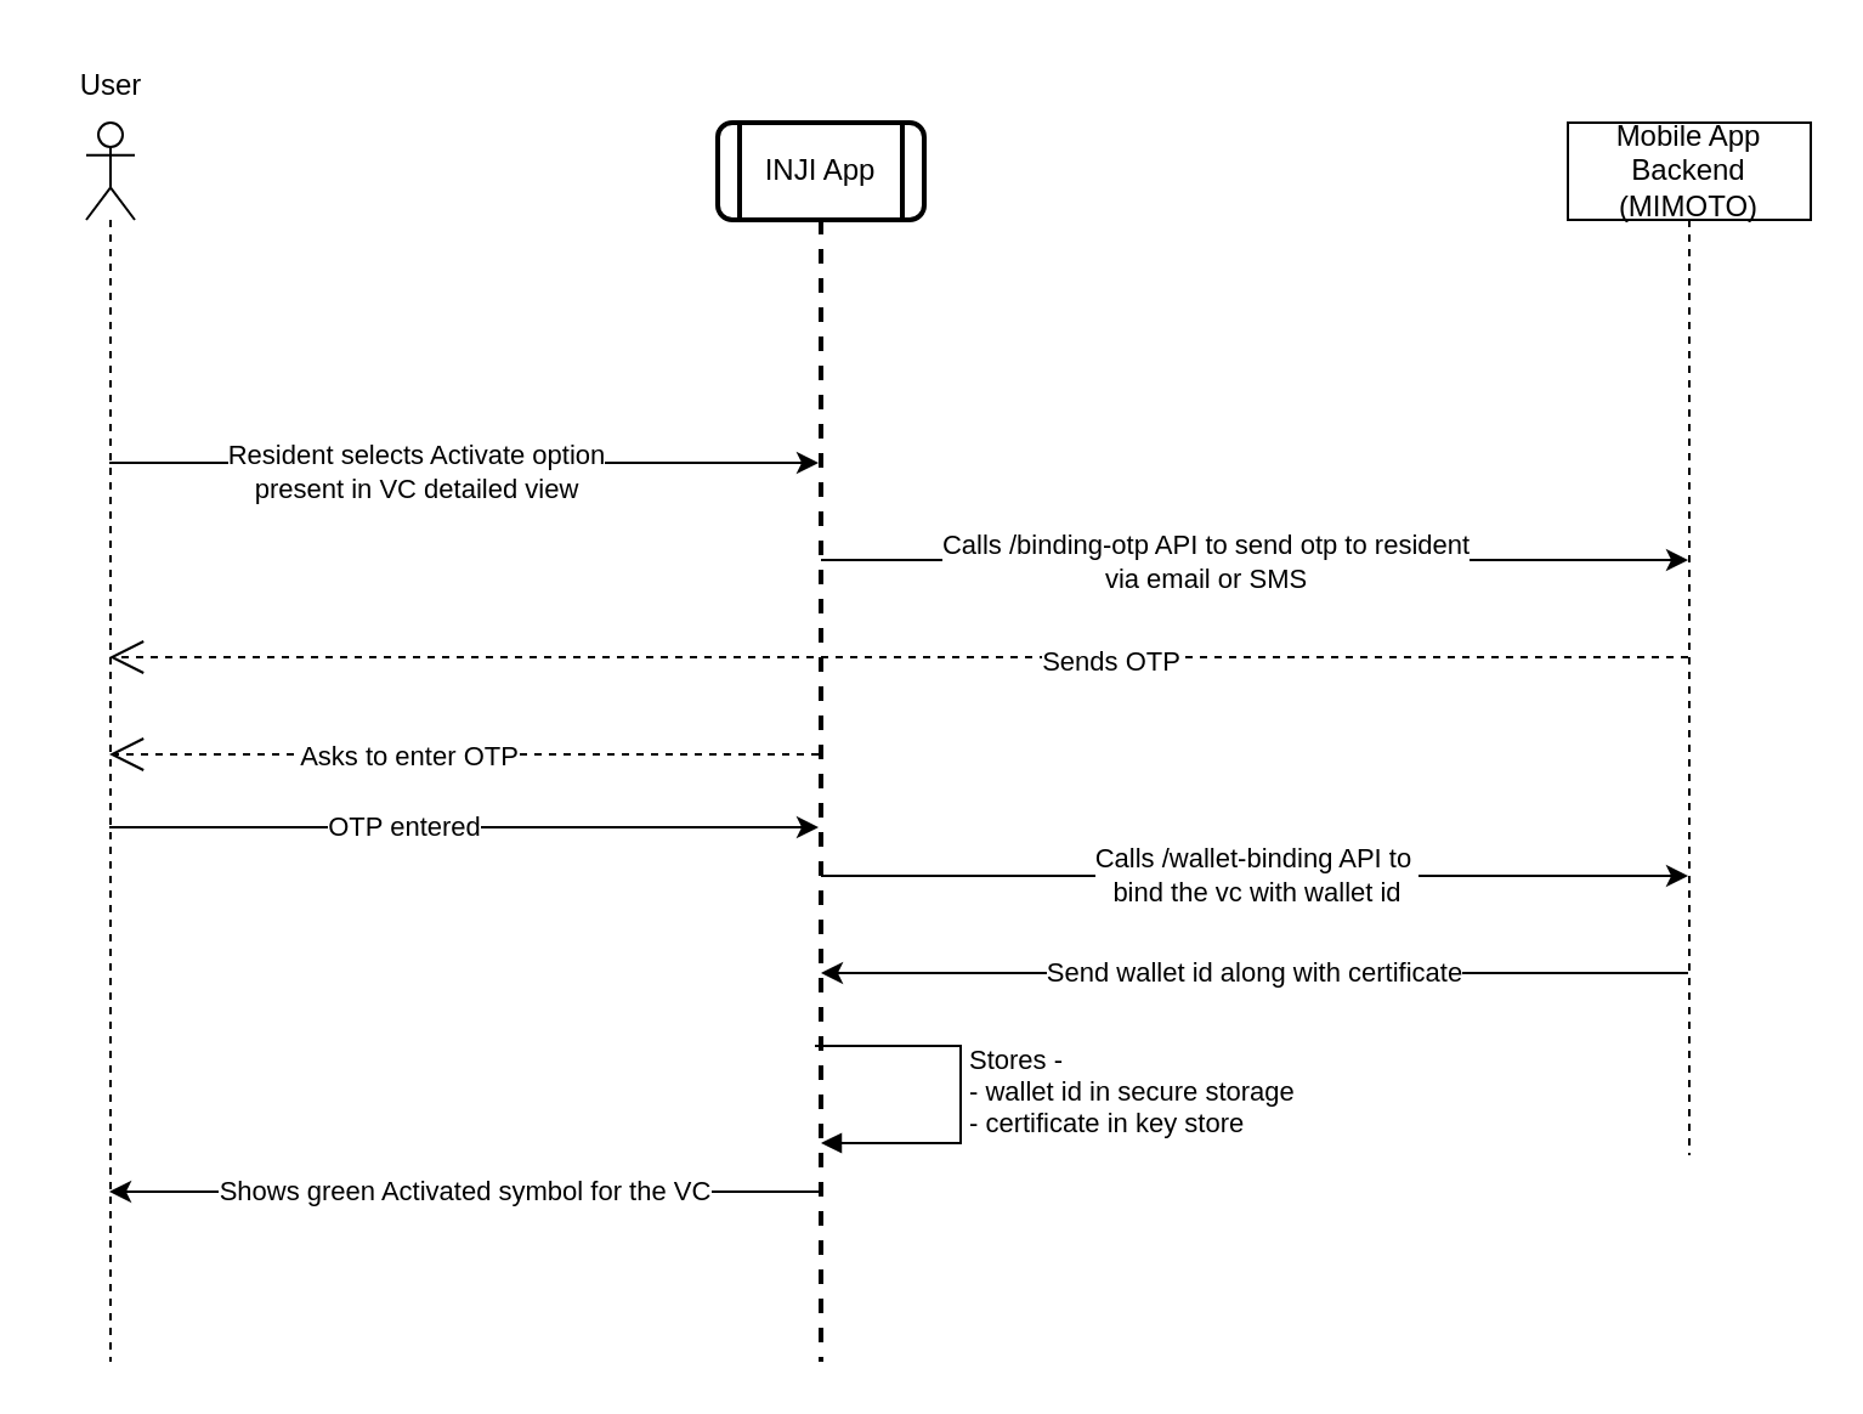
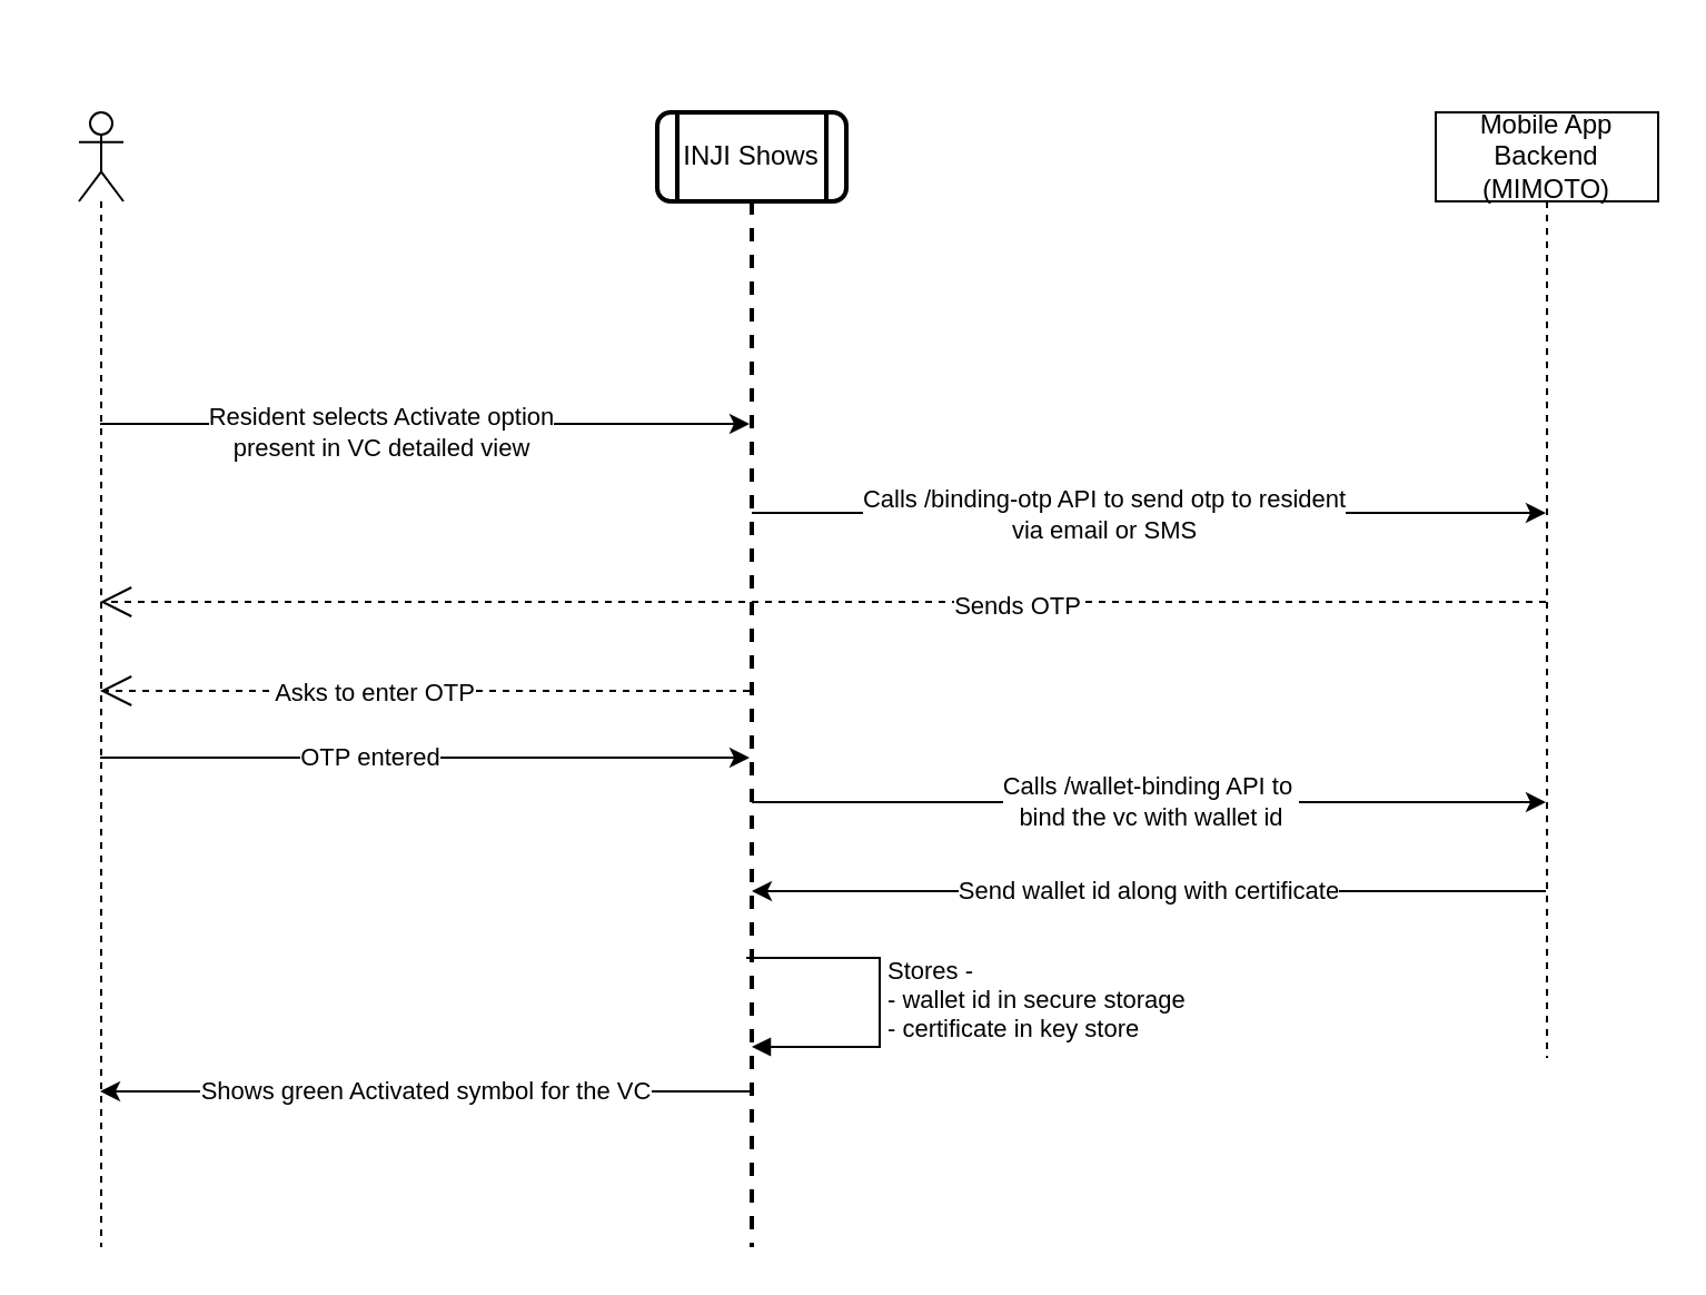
  <mxCell id="0" />
  <mxCell id="1" parent="0" />
  <mxCell id="2" style="edgeStyle=elbowEdgeStyle;rounded=0;orthogonalLoop=1;jettySize=auto;html=1;elbow=vertical;curved=0;" edge="1" parent="1" source="5" target="13"><mxGeometry relative="1" as="geometry"><Array as="points"><mxPoint x="215" y="190" /></Array></mxGeometry></mxCell>
  <mxCell id="3" value="Resident selects Activate option&lt;br&gt;present in VC detailed view" style="edgeLabel;html=1;align=center;verticalAlign=middle;resizable=0;points=[];" vertex="1" connectable="0" parent="2"><mxGeometry x="-0.14" y="-3" relative="1" as="geometry"><mxPoint as="offset" /></mxGeometry></mxCell>
  <mxCell id="4" value="OTP entered" style="edgeStyle=elbowEdgeStyle;rounded=0;orthogonalLoop=1;jettySize=auto;html=1;elbow=vertical;curved=0;" edge="1" parent="1" source="5" target="13"><mxGeometry x="-0.175" relative="1" as="geometry"><Array as="points"><mxPoint x="205" y="340" /></Array><mxPoint x="1" as="offset" /></mxGeometry></mxCell>
  <mxCell id="5" value="" style="shape=umlLifeline;perimeter=lifelinePerimeter;whiteSpace=wrap;html=1;container=1;dropTarget=0;collapsible=0;recursiveResize=0;outlineConnect=0;portConstraint=eastwest;newEdgeStyle={&quot;edgeStyle&quot;:&quot;elbowEdgeStyle&quot;,&quot;elbow&quot;:&quot;vertical&quot;,&quot;curved&quot;:0,&quot;rounded&quot;:0};participant=umlActor;fontStyle=0" parent="1" vertex="1"><mxGeometry x="35" y="50" width="20" height="510" as="geometry" /></mxCell>
- <mxCell id="6" value="User" style="text;html=1;align=center;verticalAlign=middle;resizable=0;points=[];autosize=1;strokeColor=none;fillColor=none;" parent="1" vertex="1"><mxGeometry x="20" y="20" width="50" height="30" as="geometry" /></mxCell>
  <mxCell id="7" style="edgeStyle=elbowEdgeStyle;rounded=0;orthogonalLoop=1;jettySize=auto;html=1;elbow=vertical;curved=0;" edge="1" parent="1" source="13" target="17"><mxGeometry relative="1" as="geometry"><Array as="points"><mxPoint x="545" y="230" /></Array></mxGeometry></mxCell>
  <mxCell id="8" value="Calls&amp;nbsp;/binding-otp API to send otp to resident&lt;br&gt;via email or SMS" style="edgeLabel;html=1;align=center;verticalAlign=middle;resizable=0;points=[];" vertex="1" connectable="0" parent="7"><mxGeometry x="-0.263" y="1" relative="1" as="geometry"><mxPoint x="26" y="1" as="offset" /></mxGeometry></mxCell>
  <mxCell id="9" style="edgeStyle=elbowEdgeStyle;rounded=1;orthogonalLoop=1;jettySize=auto;html=1;elbow=horizontal;curved=0;endArrow=open;endSize=12;dashed=1;" edge="1" parent="1" source="13" target="5"><mxGeometry relative="1" as="geometry"><Array as="points"><mxPoint x="125" y="310" /></Array></mxGeometry></mxCell>
  <mxCell id="10" value="Asks to enter OTP" style="edgeLabel;html=1;align=center;verticalAlign=middle;resizable=0;points=[];" vertex="1" connectable="0" parent="9"><mxGeometry x="0.161" relative="1" as="geometry"><mxPoint x="1" as="offset" /></mxGeometry></mxCell>
  <mxCell id="11" value="Calls&amp;nbsp;/wallet-binding API to&amp;nbsp;&lt;br&gt;bind the vc with wallet id" style="edgeStyle=elbowEdgeStyle;rounded=0;orthogonalLoop=1;jettySize=auto;html=1;elbow=vertical;curved=0;" edge="1" parent="1" source="13" target="17"><mxGeometry relative="1" as="geometry"><Array as="points"><mxPoint x="415" y="360" /></Array></mxGeometry></mxCell>
  <mxCell id="12" value="Shows green Activated symbol for the VC" style="edgeStyle=elbowEdgeStyle;rounded=0;orthogonalLoop=1;jettySize=auto;html=1;elbow=horizontal;curved=0;" edge="1" parent="1" source="13" target="5"><mxGeometry relative="1" as="geometry"><Array as="points"><mxPoint x="145" y="490" /></Array></mxGeometry></mxCell>
- <mxCell id="13" value="INJI App" style="shape=umlLifeline;perimeter=lifelinePerimeter;whiteSpace=wrap;html=1;container=1;dropTarget=0;collapsible=0;recursiveResize=0;outlineConnect=0;portConstraint=eastwest;newEdgeStyle={&quot;edgeStyle&quot;:&quot;elbowEdgeStyle&quot;,&quot;elbow&quot;:&quot;vertical&quot;,&quot;curved&quot;:0,&quot;rounded&quot;:0};participant=process;verticalAlign=middle;strokeColor=default;shadow=0;dashed=0;strokeWidth=2;labelBackgroundColor=#ffffff;fillColor=default;fontColor=default;sketch=0;gradientColor=none;fontStyle=0;rounded=1;" parent="1" vertex="1"><mxGeometry x="295" y="50" width="85" height="510" as="geometry" /></mxCell>
+ <mxCell id="13" value="INJI Shows" style="shape=umlLifeline;perimeter=lifelinePerimeter;whiteSpace=wrap;html=1;container=1;dropTarget=0;collapsible=0;recursiveResize=0;outlineConnect=0;portConstraint=eastwest;newEdgeStyle={&quot;edgeStyle&quot;:&quot;elbowEdgeStyle&quot;,&quot;elbow&quot;:&quot;vertical&quot;,&quot;curved&quot;:0,&quot;rounded&quot;:0};participant=process;verticalAlign=middle;strokeColor=default;shadow=0;dashed=0;strokeWidth=2;labelBackgroundColor=#ffffff;fillColor=default;fontColor=default;sketch=0;gradientColor=none;fontStyle=0;rounded=1;" parent="1" vertex="1"><mxGeometry x="295" y="50" width="85" height="510" as="geometry" /></mxCell>
  <mxCell id="14" style="edgeStyle=elbowEdgeStyle;rounded=1;orthogonalLoop=1;jettySize=auto;html=1;elbow=vertical;curved=0;endArrow=open;endSize=12;dashed=1;" edge="1" parent="1" source="17" target="5"><mxGeometry relative="1" as="geometry"><Array as="points"><mxPoint x="145" y="270" /></Array></mxGeometry></mxCell>
  <mxCell id="15" value="Sends OTP" style="edgeLabel;html=1;align=center;verticalAlign=middle;resizable=0;points=[];" vertex="1" connectable="0" parent="14"><mxGeometry x="-0.137" y="1" relative="1" as="geometry"><mxPoint x="42" as="offset" /></mxGeometry></mxCell>
  <mxCell id="16" value="Send wallet id along with certificate" style="edgeStyle=elbowEdgeStyle;rounded=0;orthogonalLoop=1;jettySize=auto;html=1;elbow=vertical;curved=0;" edge="1" parent="1" source="17" target="13"><mxGeometry relative="1" as="geometry"><Array as="points"><mxPoint x="385" y="400" /></Array></mxGeometry></mxCell>
  <mxCell id="17" value="Mobile App Backend&lt;br&gt;(MIMOTO)" style="shape=umlLifeline;perimeter=lifelinePerimeter;whiteSpace=wrap;html=1;container=1;dropTarget=0;collapsible=0;recursiveResize=0;outlineConnect=0;portConstraint=eastwest;newEdgeStyle={&quot;edgeStyle&quot;:&quot;elbowEdgeStyle&quot;,&quot;elbow&quot;:&quot;vertical&quot;,&quot;curved&quot;:0,&quot;rounded&quot;:0};" parent="1" vertex="1"><mxGeometry x="645" y="50" width="100" height="425" as="geometry" /></mxCell>
  <mxCell id="18" value="Stores -&lt;br&gt;- wallet id in secure storage&lt;br&gt;- certificate in key store" style="html=1;align=left;spacingLeft=2;endArrow=block;rounded=0;edgeStyle=orthogonalEdgeStyle;curved=0;rounded=0;" edge="1" target="13" parent="1"><mxGeometry x="0.003" relative="1" as="geometry"><mxPoint x="335" y="430" as="sourcePoint" /><Array as="points"><mxPoint x="395" y="430" /><mxPoint x="395" y="470" /></Array><mxPoint x="340" y="460" as="targetPoint" /><mxPoint as="offset" /></mxGeometry></mxCell>
